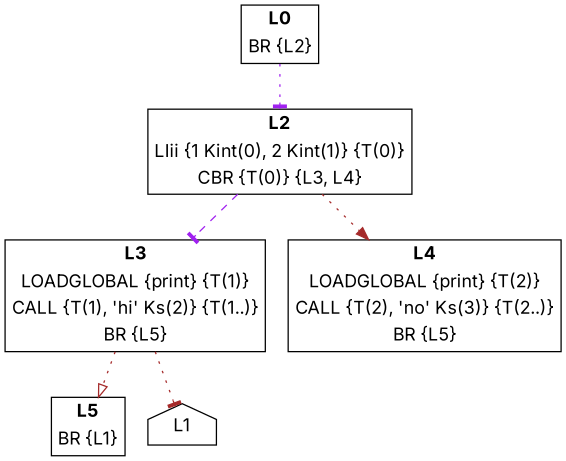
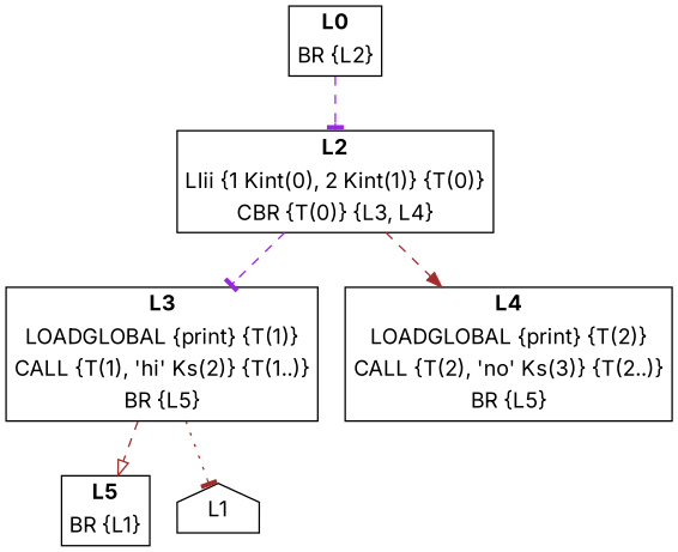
  digraph {
    fontname=Inter
    node [fontname=Inter margin=0 shape=none]
    edge [arrowhead=tee color=brown fontname=Inter style=dashed]
    n1 [label=<<TABLE BORDER="1" CELLBORDER="0"> <TR><TD><B>L0</B></TD></TR> <TR><TD>BR {L2}</TD></TR> </TABLE>>]
    n2 [label=<<TABLE BORDER="1" CELLBORDER="0"> <TR><TD><B>L2</B></TD></TR> <TR><TD>LIii {1 Kint(0), 2 Kint(1)} {T(0)}</TD></TR> <TR><TD>CBR {T(0)} {L3, L4}</TD></TR> </TABLE>>]
    n3 [label=<<TABLE BORDER="1" CELLBORDER="0"> <TR><TD><B>L3</B></TD></TR> <TR><TD>LOADGLOBAL {print} {T(1)}</TD></TR> <TR><TD>CALL {T(1), 'hi' Ks(2)} {T(1..)}</TD></TR> <TR><TD>BR {L5}</TD></TR> </TABLE>>]
    n4 [label=<<TABLE BORDER="1" CELLBORDER="0"> <TR><TD><B>L4</B></TD></TR> <TR><TD>LOADGLOBAL {print} {T(2)}</TD></TR> <TR><TD>CALL {T(2), 'no' Ks(3)} {T(2..)}</TD></TR> <TR><TD>BR {L5}</TD></TR> </TABLE>>]
    n5 [label=<<TABLE BORDER="1" CELLBORDER="0"> <TR><TD><B>L5</B></TD></TR> <TR><TD>BR {L1}</TD></TR> </TABLE>>]
    L1 [shape=house margin=""]
-   n1 -> n2 [color=purple style=dotted]
+   n1 -> n2 [color=purple]
    n2 -> n3 [color=purple]
-   n2 -> n4 [arrowhead=normal style=dotted]
-   n3 -> n5 [arrowhead=onormal style=dotted]
+   n2 -> n4 [arrowhead=normal]
+   n3 -> n5 [arrowhead=onormal]
    n3 -> L1 [style=dotted]
  }
